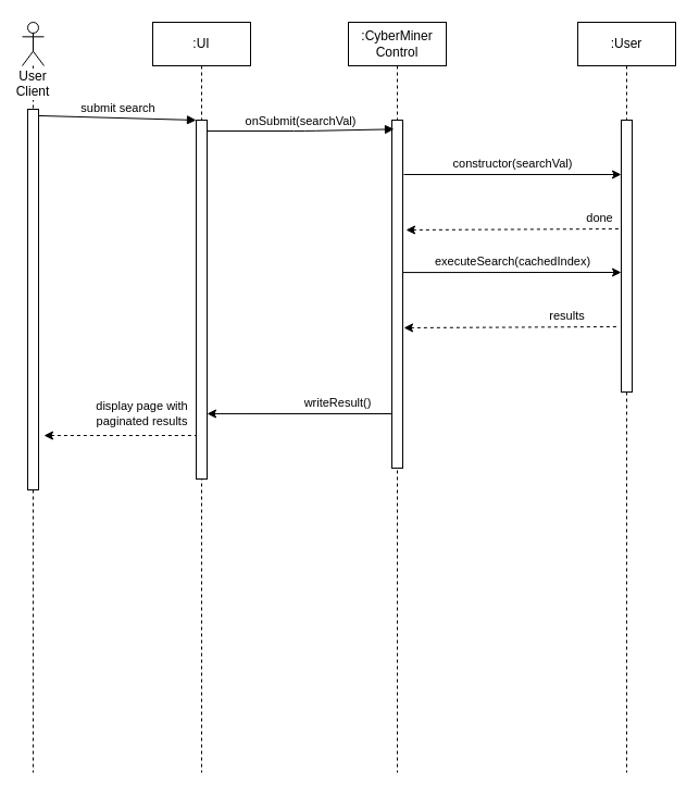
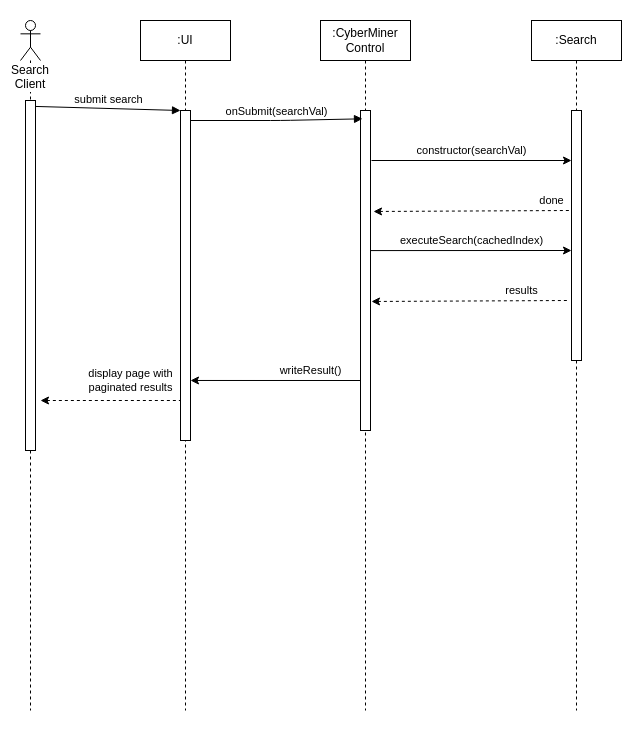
  <mxCell id="0" />
  <mxCell id="1" parent="0" />
  <mxCell id="2" value=":UI" style="shape=umlLifeline;perimeter=lifelinePerimeter;whiteSpace=wrap;html=1;container=1;collapsible=0;recursiveResize=0;outlineConnect=0;" vertex="1" parent="1"><mxGeometry x="140" y="20" width="90" height="690" as="geometry" /></mxCell>
  <mxCell id="3" value="" style="html=1;points=[];perimeter=orthogonalPerimeter;" vertex="1" parent="2"><mxGeometry x="40" y="90" width="10" height="330" as="geometry" /></mxCell>
- <mxCell id="4" value="User Client" style="shape=umlLifeline;participant=umlActor;perimeter=lifelinePerimeter;whiteSpace=wrap;html=1;container=1;collapsible=0;recursiveResize=0;verticalAlign=top;spacingTop=36;labelBackgroundColor=#ffffff;outlineConnect=0;" vertex="1" parent="1"><mxGeometry x="20" y="20" width="20" height="690" as="geometry" /></mxCell>
+ <mxCell id="4" value="Search Client" style="shape=umlLifeline;participant=umlActor;perimeter=lifelinePerimeter;whiteSpace=wrap;html=1;container=1;collapsible=0;recursiveResize=0;verticalAlign=top;spacingTop=36;labelBackgroundColor=#ffffff;outlineConnect=0;" vertex="1" parent="1"><mxGeometry x="20" y="20" width="20" height="690" as="geometry" /></mxCell>
  <mxCell id="5" value="" style="html=1;points=[];perimeter=orthogonalPerimeter;" vertex="1" parent="4"><mxGeometry x="5" y="80" width="10" height="350" as="geometry" /></mxCell>
  <mxCell id="6" value="submit search" style="html=1;verticalAlign=bottom;endArrow=block;exitX=1;exitY=0.017;exitDx=0;exitDy=0;exitPerimeter=0;entryX=0;entryY=0;entryDx=0;entryDy=0;entryPerimeter=0;" edge="1" parent="1" source="5" target="3"><mxGeometry width="80" relative="1" as="geometry"><mxPoint x="50" y="120" as="sourcePoint" /><mxPoint x="170" y="110" as="targetPoint" /></mxGeometry></mxCell>
  <mxCell id="7" value=":CyberMiner Control" style="shape=umlLifeline;perimeter=lifelinePerimeter;whiteSpace=wrap;html=1;container=1;collapsible=0;recursiveResize=0;outlineConnect=0;" vertex="1" parent="1"><mxGeometry x="320" y="20" width="90" height="690" as="geometry" /></mxCell>
  <mxCell id="8" value="" style="html=1;points=[];perimeter=orthogonalPerimeter;" vertex="1" parent="7"><mxGeometry x="40" y="90" width="10" height="320" as="geometry" /></mxCell>
  <mxCell id="9" value="onSubmit(searchVal)" style="html=1;verticalAlign=bottom;endArrow=block;entryX=0.2;entryY=0.026;entryDx=0;entryDy=0;entryPerimeter=0;" edge="1" parent="1" source="3" target="8"><mxGeometry width="80" relative="1" as="geometry"><mxPoint x="200" y="119.86" as="sourcePoint" /><mxPoint x="320" y="120" as="targetPoint" /><Array as="points"><mxPoint x="280" y="120" /></Array></mxGeometry></mxCell>
  <mxCell id="10" value="constructor(searchVal)" style="endArrow=classic;html=1;" edge="1" parent="1"><mxGeometry y="10" width="50" height="50" relative="1" as="geometry"><mxPoint x="371" y="160" as="sourcePoint" /><mxPoint x="571" y="160" as="targetPoint" /><mxPoint as="offset" /></mxGeometry></mxCell>
- <mxCell id="11" value=":User" style="shape=umlLifeline;perimeter=lifelinePerimeter;whiteSpace=wrap;html=1;container=1;collapsible=0;recursiveResize=0;outlineConnect=0;" vertex="1" parent="1"><mxGeometry x="531" y="20" width="90" height="690" as="geometry" /></mxCell>
+ <mxCell id="11" value=":Search" style="shape=umlLifeline;perimeter=lifelinePerimeter;whiteSpace=wrap;html=1;container=1;collapsible=0;recursiveResize=0;outlineConnect=0;" vertex="1" parent="1"><mxGeometry x="531" y="20" width="90" height="690" as="geometry" /></mxCell>
  <mxCell id="12" value="" style="html=1;points=[];perimeter=orthogonalPerimeter;" vertex="1" parent="11"><mxGeometry x="40" y="90" width="10" height="250" as="geometry" /></mxCell>
  <mxCell id="13" value="done" style="endArrow=none;dashed=1;html=1;exitX=1.2;exitY=0.297;exitDx=0;exitDy=0;exitPerimeter=0;startArrow=classic;startFill=1;" edge="1" parent="1"><mxGeometry x="0.798" y="10" width="50" height="50" relative="1" as="geometry"><mxPoint x="373" y="210.98" as="sourcePoint" /><mxPoint x="571" y="210" as="targetPoint" /><mxPoint as="offset" /></mxGeometry></mxCell>
  <mxCell id="14" value="executeSearch(cachedIndex)" style="endArrow=classic;html=1;exitX=0.9;exitY=0.412;exitDx=0;exitDy=0;exitPerimeter=0;" edge="1" parent="1"><mxGeometry y="10" width="50" height="50" relative="1" as="geometry"><mxPoint x="370" y="250.08" as="sourcePoint" /><mxPoint x="571" y="250" as="targetPoint" /><mxPoint as="offset" /></mxGeometry></mxCell>
  <mxCell id="15" value="results" style="endArrow=none;dashed=1;html=1;exitX=1.2;exitY=0.297;exitDx=0;exitDy=0;exitPerimeter=0;startArrow=classic;startFill=1;" edge="1" parent="1"><mxGeometry x="0.516" y="10" width="50" height="50" relative="1" as="geometry"><mxPoint x="371" y="300.98" as="sourcePoint" /><mxPoint x="569" y="300" as="targetPoint" /><mxPoint as="offset" /></mxGeometry></mxCell>
  <mxCell id="16" value="writeResult()" style="endArrow=none;html=1;exitX=1.2;exitY=0.297;exitDx=0;exitDy=0;exitPerimeter=0;startArrow=classic;startFill=1;" edge="1" parent="1"><mxGeometry x="0.412" y="10" width="50" height="50" relative="1" as="geometry"><mxPoint x="190" y="379.98" as="sourcePoint" /><mxPoint x="360" y="380" as="targetPoint" /><mxPoint as="offset" /></mxGeometry></mxCell>
  <mxCell id="17" value="display page with&lt;br&gt;paginated results" style="endArrow=none;dashed=1;html=1;startArrow=classic;startFill=1;" edge="1" parent="1"><mxGeometry x="0.286" y="20" width="50" height="50" relative="1" as="geometry"><mxPoint x="40" y="400" as="sourcePoint" /><mxPoint x="180" y="400" as="targetPoint" /><mxPoint as="offset" /></mxGeometry></mxCell>
